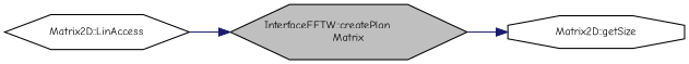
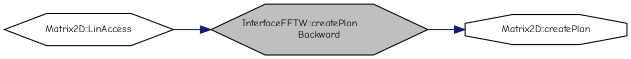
  digraph {
    fontname="Comic Neue"
    rankdir=LR
    node [color=black fillcolor=white fontname="Comic Neue" fontsize=10 shape=hexagon style=filled]
    edge [arrowhead=normal color=midnightblue fontname="Comic Neue" fontsize=10 labelfontname=Helvetica labelfontsize=10 style=solid]
-   n1 [fillcolor=grey75 fontcolor=black height=0.2 label="InterfaceFFTW::createPlan\lMatrix" width=0.4]
-   n2 [height=0.2 label="Matrix2D::getSize" shape=octagon width=0.4]
+   n1 [fillcolor=grey75 fontcolor=black height=0.2 label="InterfaceFFTW::createPlan\lBackward" width=0.4]
+   n2 [height=0.2 label="Matrix2D::createPlan" shape=octagon width=0.4]
    n3 [height=0.2 label="Matrix2D::LinAccess" width=0.4]
    n1 -> n2
    n3 -> n1
  }
